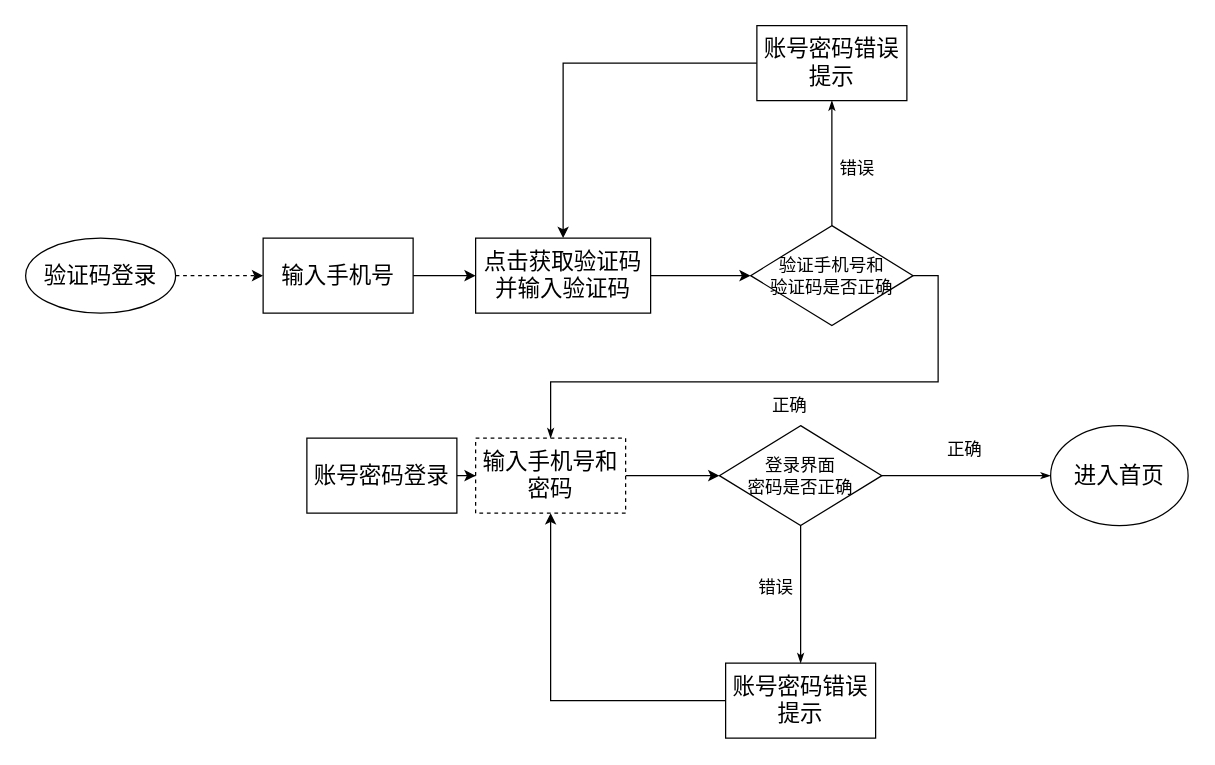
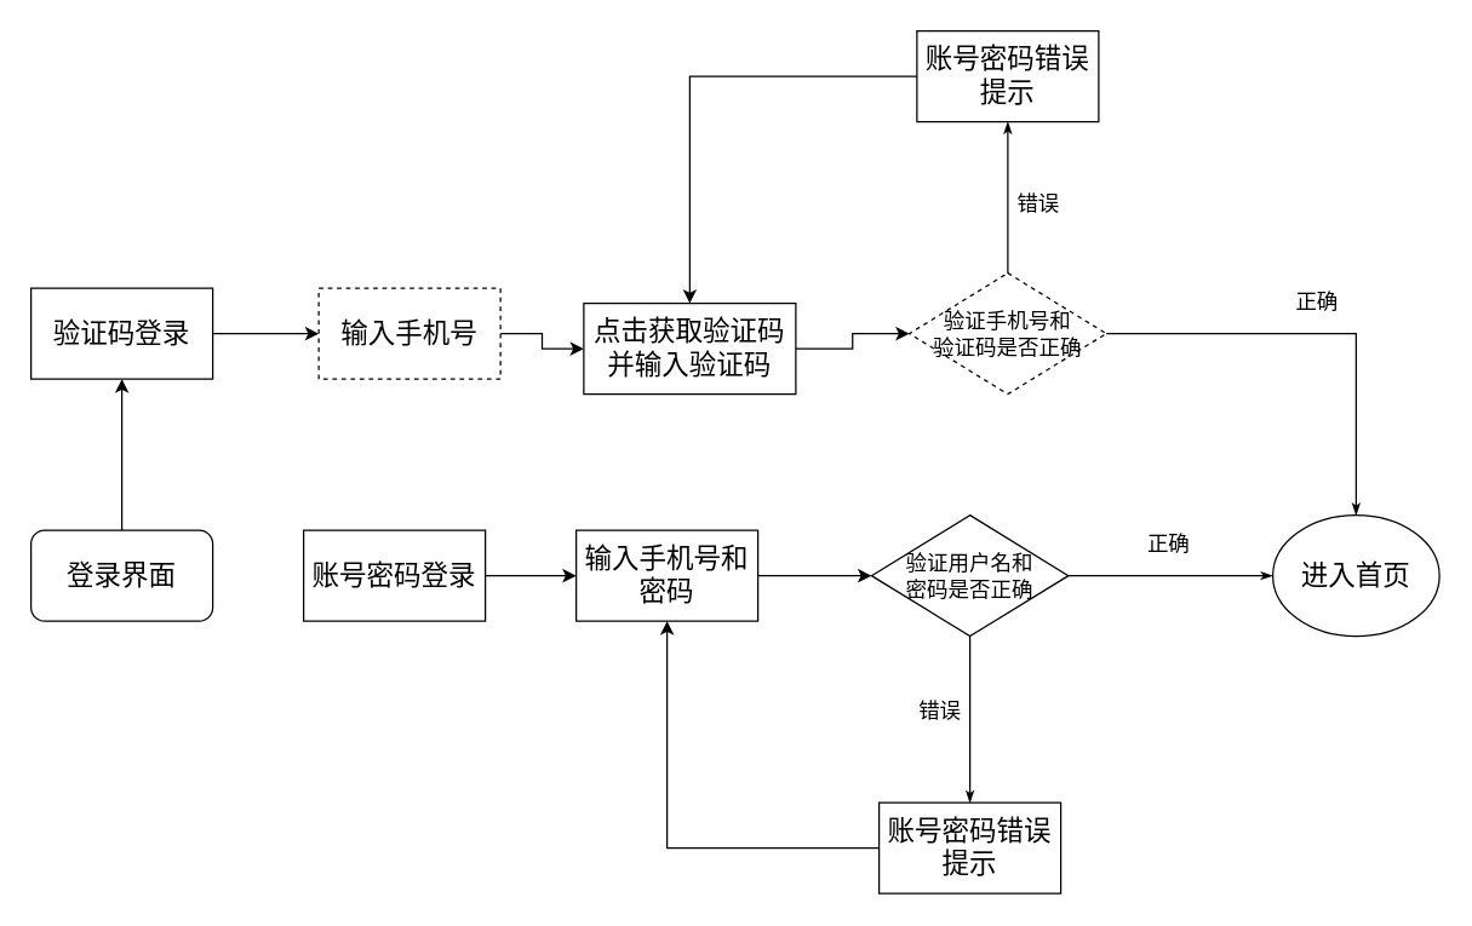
  <mxCell id="0" />
  <mxCell id="1" parent="0" />
  <mxCell id="2" style="edgeStyle=orthogonalEdgeStyle;rounded=0;orthogonalLoop=1;jettySize=auto;html=1;entryX=0;entryY=0.5;entryDx=0;entryDy=0;" parent="1" source="3" target="8" edge="1"><mxGeometry relative="1" as="geometry" /></mxCell>
- <mxCell id="3" value="&lt;font style=&quot;font-size: 18px&quot;&gt;账号密码登录&lt;br&gt;&lt;/font&gt;" style="rounded=0;whiteSpace=wrap;html=1;" parent="1" vertex="1"><mxGeometry x="245" y="350" width="120" height="60" as="geometry" /></mxCell>
- <mxCell id="5" style="edgeStyle=orthogonalEdgeStyle;rounded=0;orthogonalLoop=1;jettySize=auto;html=1;entryX=0;entryY=0.5;entryDx=0;entryDy=0;dashed=1;" parent="1" source="6" target="10" edge="1"><mxGeometry relative="1" as="geometry" /></mxCell>
- <mxCell id="6" value="&lt;font style=&quot;font-size: 18px&quot;&gt;验证码登录&lt;/font&gt;" style="ellipse;whiteSpace=wrap;html=1;" parent="1" vertex="1"><mxGeometry x="20" y="190" width="120" height="60" as="geometry" /></mxCell>
+ <mxCell id="3" value="&lt;font style=&quot;font-size: 18px&quot;&gt;账号密码登录&lt;br&gt;&lt;/font&gt;" style="rounded=0;whiteSpace=wrap;html=1;" parent="1" vertex="1"><mxGeometry x="200" y="350" width="120" height="60" as="geometry" /></mxCell>
+ <mxCell id="4" style="edgeStyle=orthogonalEdgeStyle;rounded=0;orthogonalLoop=1;jettySize=auto;html=1;exitX=0.5;exitY=0;exitDx=0;exitDy=0;entryX=0.5;entryY=1;entryDx=0;entryDy=0;" parent="1" source="24" target="6" edge="1"><mxGeometry relative="1" as="geometry"><mxPoint x="80.294" y="330.176" as="sourcePoint" /></mxGeometry></mxCell>
+ <mxCell id="5" style="edgeStyle=orthogonalEdgeStyle;rounded=0;orthogonalLoop=1;jettySize=auto;html=1;entryX=0;entryY=0.5;entryDx=0;entryDy=0;" parent="1" source="6" target="10" edge="1"><mxGeometry relative="1" as="geometry" /></mxCell>
+ <mxCell id="6" value="&lt;font style=&quot;font-size: 18px&quot;&gt;验证码登录&lt;/font&gt;" style="rounded=0;whiteSpace=wrap;html=1;" parent="1" vertex="1"><mxGeometry x="20" y="190" width="120" height="60" as="geometry" /></mxCell>
  <mxCell id="7" style="edgeStyle=orthogonalEdgeStyle;rounded=0;orthogonalLoop=1;jettySize=auto;html=1;entryX=0;entryY=0.5;entryDx=0;entryDy=0;" parent="1" source="8" target="13" edge="1"><mxGeometry relative="1" as="geometry" /></mxCell>
- <mxCell id="8" value="&lt;font style=&quot;font-size: 18px&quot;&gt;输入手机号和密码&lt;br&gt;&lt;/font&gt;" style="rounded=0;whiteSpace=wrap;html=1;dashed=1;" parent="1" vertex="1"><mxGeometry x="380" y="350" width="120" height="60" as="geometry" /></mxCell>
+ <mxCell id="8" value="&lt;font style=&quot;font-size: 18px&quot;&gt;输入手机号和密码&lt;br&gt;&lt;/font&gt;" style="rounded=0;whiteSpace=wrap;html=1;" parent="1" vertex="1"><mxGeometry x="380" y="350" width="120" height="60" as="geometry" /></mxCell>
  <mxCell id="9" style="edgeStyle=orthogonalEdgeStyle;rounded=0;orthogonalLoop=1;jettySize=auto;html=1;entryX=0;entryY=0.5;entryDx=0;entryDy=0;" parent="1" source="10" target="12" edge="1"><mxGeometry relative="1" as="geometry" /></mxCell>
- <mxCell id="10" value="&lt;font style=&quot;font-size: 18px&quot;&gt;输入手机号&lt;br&gt;&lt;/font&gt;" style="rounded=0;whiteSpace=wrap;html=1;" parent="1" vertex="1"><mxGeometry x="210" y="190" width="120" height="60" as="geometry" /></mxCell>
+ <mxCell id="10" value="&lt;font style=&quot;font-size: 18px&quot;&gt;输入手机号&lt;br&gt;&lt;/font&gt;" style="rounded=0;whiteSpace=wrap;html=1;dashed=1;" parent="1" vertex="1"><mxGeometry x="210" y="190" width="120" height="60" as="geometry" /></mxCell>
  <mxCell id="11" style="edgeStyle=orthogonalEdgeStyle;rounded=0;orthogonalLoop=1;jettySize=auto;html=1;entryX=0;entryY=0.5;entryDx=0;entryDy=0;" parent="1" source="12" target="17" edge="1"><mxGeometry relative="1" as="geometry" /></mxCell>
- <mxCell id="12" value="&lt;font style=&quot;font-size: 18px&quot;&gt;点击获取验证码并输入验证码&lt;br&gt;&lt;/font&gt;" style="rounded=0;whiteSpace=wrap;html=1;" parent="1" vertex="1"><mxGeometry x="380" y="190" width="140" height="60" as="geometry" /></mxCell>
- <mxCell id="13" value="&lt;font style=&quot;font-size: 14px&quot;&gt;登录界面&lt;br&gt;密码是否正确&lt;/font&gt;" style="rhombus;whiteSpace=wrap;html=1;" parent="1" vertex="1"><mxGeometry x="575" y="340" width="130" height="80" as="geometry" /></mxCell>
+ <mxCell id="12" value="&lt;font style=&quot;font-size: 18px&quot;&gt;点击获取验证码并输入验证码&lt;br&gt;&lt;/font&gt;" style="rounded=0;whiteSpace=wrap;html=1;" parent="1" vertex="1"><mxGeometry x="385" y="200" width="140" height="60" as="geometry" /></mxCell>
+ <mxCell id="13" value="&lt;font style=&quot;font-size: 14px&quot;&gt;验证用户名和&lt;br&gt;密码是否正确&lt;/font&gt;" style="rhombus;whiteSpace=wrap;html=1;" parent="1" vertex="1"><mxGeometry x="575" y="340" width="130" height="80" as="geometry" /></mxCell>
  <mxCell id="14" style="edgeStyle=orthogonalEdgeStyle;rounded=0;orthogonalLoop=1;jettySize=auto;html=1;entryX=0.5;entryY=1;entryDx=0;entryDy=0;" parent="1" source="15" target="8" edge="1"><mxGeometry relative="1" as="geometry" /></mxCell>
  <mxCell id="15" value="&lt;font style=&quot;font-size: 18px&quot;&gt;账号密码错误提示&lt;br&gt;&lt;/font&gt;" style="rounded=0;whiteSpace=wrap;html=1;" parent="1" vertex="1"><mxGeometry x="580" y="530" width="120" height="60" as="geometry" /></mxCell>
  <mxCell id="16" value="&lt;span style=&quot;white-space: normal&quot;&gt;&lt;font style=&quot;font-size: 18px&quot;&gt;进入首页&lt;/font&gt;&lt;/span&gt;" style="ellipse;whiteSpace=wrap;html=1;" parent="1" vertex="1"><mxGeometry x="840" y="340" width="110" height="80" as="geometry" /></mxCell>
- <mxCell id="17" value="&lt;font style=&quot;font-size: 14px&quot;&gt;验证手机号和&lt;br&gt;验证码是否正确&lt;/font&gt;" style="rhombus;whiteSpace=wrap;html=1;" parent="1" vertex="1"><mxGeometry x="600" y="180" width="130" height="80" as="geometry" /></mxCell>
+ <mxCell id="17" value="&lt;font style=&quot;font-size: 14px&quot;&gt;验证手机号和&lt;br&gt;验证码是否正确&lt;/font&gt;" style="rhombus;whiteSpace=wrap;html=1;dashed=1;" parent="1" vertex="1"><mxGeometry x="600" y="180" width="130" height="80" as="geometry" /></mxCell>
  <mxCell id="18" style="edgeStyle=orthogonalEdgeStyle;rounded=0;orthogonalLoop=1;jettySize=auto;html=1;entryX=0.5;entryY=0;entryDx=0;entryDy=0;" parent="1" source="19" target="12" edge="1"><mxGeometry relative="1" as="geometry" /></mxCell>
  <mxCell id="19" value="&lt;font style=&quot;font-size: 18px&quot;&gt;账号密码错误提示&lt;br&gt;&lt;/font&gt;" style="rounded=0;whiteSpace=wrap;html=1;" parent="1" vertex="1"><mxGeometry x="605" y="20" width="120" height="60" as="geometry" /></mxCell>
  <mxCell id="20" value="&lt;font style=&quot;font-size: 14px&quot;&gt;错误&lt;/font&gt;" style="edgeStyle=orthogonalEdgeStyle;rounded=0;html=1;labelBackgroundColor=none;startArrow=none;startFill=0;startSize=5;endArrow=classicThin;endFill=1;endSize=5;jettySize=auto;orthogonalLoop=1;strokeColor=#000000;strokeWidth=1;fontFamily=Verdana;fontSize=8;fontColor=#000000;entryX=0.5;entryY=0;entryDx=0;entryDy=0;exitX=0.5;exitY=1;exitDx=0;exitDy=0;" edge="1" parent="1" source="13" target="15"><mxGeometry x="-0.094" y="-20" relative="1" as="geometry"><mxPoint as="offset" /><mxPoint x="550" y="486.5" as="sourcePoint" /><mxPoint x="565.034" y="400" as="targetPoint" /></mxGeometry></mxCell>
  <mxCell id="21" value="&lt;font style=&quot;font-size: 14px&quot;&gt;正确&lt;/font&gt;" style="edgeStyle=orthogonalEdgeStyle;rounded=0;html=1;labelBackgroundColor=none;startArrow=none;startFill=0;startSize=5;endArrow=classicThin;endFill=1;endSize=5;jettySize=auto;orthogonalLoop=1;strokeColor=#000000;strokeWidth=1;fontFamily=Verdana;fontSize=8;fontColor=#000000;exitX=1;exitY=0.5;exitDx=0;exitDy=0;" edge="1" parent="1" source="13"><mxGeometry x="-0.026" y="20" relative="1" as="geometry"><mxPoint as="offset" /><mxPoint x="650" y="430" as="sourcePoint" /><mxPoint x="840" y="380" as="targetPoint" /></mxGeometry></mxCell>
- <mxCell id="22" value="&lt;font style=&quot;font-size: 14px&quot;&gt;正确&lt;/font&gt;" style="edgeStyle=orthogonalEdgeStyle;rounded=0;html=1;labelBackgroundColor=none;startArrow=none;startFill=0;startSize=5;endArrow=classicThin;endFill=1;endSize=5;jettySize=auto;orthogonalLoop=1;strokeColor=#000000;strokeWidth=1;fontFamily=Verdana;fontSize=8;fontColor=#000000;exitX=1;exitY=0.5;exitDx=0;exitDy=0;" edge="1" parent="1" source="17" target="8"><mxGeometry x="-0.026" y="20" relative="1" as="geometry"><mxPoint as="offset" /><mxPoint x="715" y="390" as="sourcePoint" /><mxPoint x="850" y="390" as="targetPoint" /></mxGeometry></mxCell>
+ <mxCell id="22" value="&lt;font style=&quot;font-size: 14px&quot;&gt;正确&lt;/font&gt;" style="edgeStyle=orthogonalEdgeStyle;rounded=0;html=1;labelBackgroundColor=none;startArrow=none;startFill=0;startSize=5;endArrow=classicThin;endFill=1;endSize=5;jettySize=auto;orthogonalLoop=1;strokeColor=#000000;strokeWidth=1;fontFamily=Verdana;fontSize=8;fontColor=#000000;exitX=1;exitY=0.5;exitDx=0;exitDy=0;entryX=0.5;entryY=0;entryDx=0;entryDy=0;" edge="1" parent="1" source="17" target="16"><mxGeometry x="-0.026" y="20" relative="1" as="geometry"><mxPoint as="offset" /><mxPoint x="715" y="390" as="sourcePoint" /><mxPoint x="850" y="390" as="targetPoint" /></mxGeometry></mxCell>
  <mxCell id="23" value="&lt;font style=&quot;font-size: 14px&quot;&gt;错误&lt;/font&gt;" style="edgeStyle=orthogonalEdgeStyle;rounded=0;html=1;labelBackgroundColor=none;startArrow=none;startFill=0;startSize=5;endArrow=classicThin;endFill=1;endSize=5;jettySize=auto;orthogonalLoop=1;strokeColor=#000000;strokeWidth=1;fontFamily=Verdana;fontSize=8;fontColor=#000000;entryX=0.5;entryY=1;entryDx=0;entryDy=0;exitX=0.5;exitY=0;exitDx=0;exitDy=0;" edge="1" parent="1" source="17" target="19"><mxGeometry x="-0.094" y="-20" relative="1" as="geometry"><mxPoint as="offset" /><mxPoint x="760" y="80" as="sourcePoint" /><mxPoint x="760" y="190" as="targetPoint" /></mxGeometry></mxCell>
+ <mxCell id="24" value="&lt;span style=&quot;font-size: 18px ; white-space: normal&quot;&gt;登录界面&lt;/span&gt;" style="rounded=1;whiteSpace=wrap;html=1;" vertex="1" parent="1"><mxGeometry x="20" y="350" width="120" height="60" as="geometry" /></mxCell>
